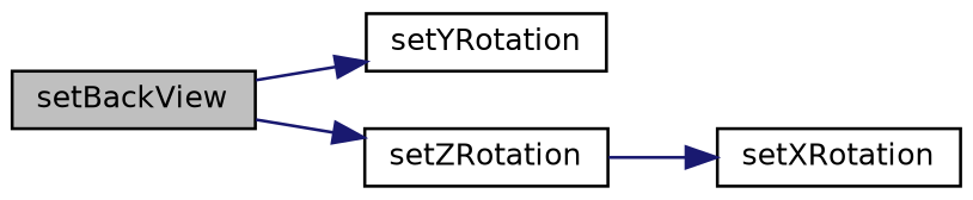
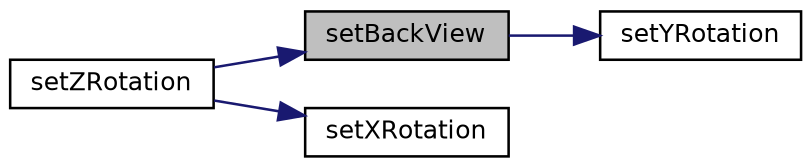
  digraph {
    rankdir=LR
    node [color=black fillcolor=white fontname=Helvetica fontsize=10 shape=record style=filled]
    edge [color=midnightblue fontname=Helvetica fontsize=10 labelfontname=Helvetica labelfontsize=10 style=solid]
    n1 [fillcolor=grey75 fontcolor=black height=0.2 label=setBackView width=0.4]
    n2 [height=0.2 label=setYRotation width=0.4]
    n3 [height=0.2 label=setZRotation width=0.4]
    n4 [height=0.2 label=setXRotation width=0.4]
    n1 -> n2
-   n1 -> n3
+   n3 -> n1
    n3 -> n4
  }
